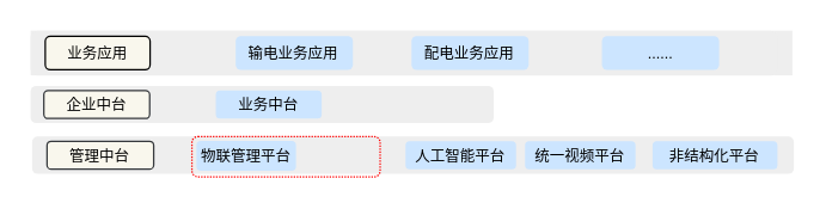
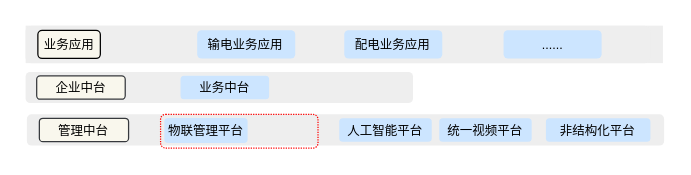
  <mxCell id="0" />
  <mxCell id="1" parent="0" />
  <mxCell id="2" value="" style="group" vertex="1" connectable="0" parent="1"><mxGeometry x="20" y="20" width="511" height="95" as="geometry" /></mxCell>
  <mxCell id="3" value="" style="group;fillColor=#eeeeee;strokeColor=none;fontSize=10;" vertex="1" connectable="0" parent="2"><mxGeometry width="510" height="30" as="geometry" /></mxCell>
  <mxCell id="4" value="" style="rounded=1;whiteSpace=wrap;html=1;fillColor=#eeeeee;strokeColor=none;fontSize=10;" vertex="1" parent="3"><mxGeometry width="500" height="30" as="geometry" /></mxCell>
- <mxCell id="5" value="业务应用" style="rounded=1;whiteSpace=wrap;html=1;fillColor=#f9f7ed;strokeColor=default;fontSize=10;" vertex="1" parent="3"><mxGeometry x="9.81" y="3.75" width="70.19" height="22.5" as="geometry" /></mxCell>
+ <mxCell id="5" value="业务应用" style="rounded=1;whiteSpace=wrap;html=1;fillColor=#f9f7ed;strokeColor=default;fontSize=10;" vertex="1" parent="3"><mxGeometry x="9.81" y="3.75" width="50" height="22.5" as="geometry" /></mxCell>
  <mxCell id="6" value="输电业务应用" style="rounded=1;whiteSpace=wrap;html=1;fillColor=#cce5ff;strokeColor=none;fontSize=10;" vertex="1" parent="3"><mxGeometry x="137.308" y="3.75" width="78.462" height="22.5" as="geometry" /></mxCell>
  <mxCell id="7" value="配电业务应用" style="rounded=1;whiteSpace=wrap;html=1;fillColor=#cce5ff;strokeColor=none;fontSize=10;" vertex="1" parent="3"><mxGeometry x="255" y="3.75" width="78.462" height="22.5" as="geometry" /></mxCell>
  <mxCell id="8" value="......" style="rounded=1;whiteSpace=wrap;html=1;fillColor=#cce5ff;strokeColor=none;fontSize=10;" vertex="1" parent="3"><mxGeometry x="382.5" y="3.75" width="78.462" height="22.5" as="geometry" /></mxCell>
  <mxCell id="9" value="" style="group;fontSize=10;" vertex="1" connectable="0" parent="2"><mxGeometry y="37" width="310" height="25" as="geometry" /></mxCell>
  <mxCell id="10" value="" style="rounded=1;whiteSpace=wrap;html=1;fillColor=#eeeeee;strokeColor=none;fontSize=10;" vertex="1" parent="9"><mxGeometry width="310" height="25" as="geometry" /></mxCell>
  <mxCell id="11" value="" style="group;fontSize=10;" vertex="1" connectable="0" parent="9"><mxGeometry x="8.857" y="3.125" width="292.286" height="18.75" as="geometry" /></mxCell>
  <mxCell id="12" value="企业中台" style="rounded=1;whiteSpace=wrap;html=1;fillColor=#f9f7ed;strokeColor=#36393d;fontSize=10;" vertex="1" parent="11"><mxGeometry width="70.857" height="18.75" as="geometry" /></mxCell>
  <mxCell id="13" value="业务中台" style="rounded=1;whiteSpace=wrap;html=1;fillColor=#cce5ff;strokeColor=none;fontSize=10;" vertex="1" parent="11"><mxGeometry x="115.143" width="70.857" height="18.75" as="geometry" /></mxCell>
  <mxCell id="14" value="" style="group" vertex="1" connectable="0" parent="2"><mxGeometry x="1" y="71" width="510" height="25" as="geometry" /></mxCell>
  <mxCell id="15" value="" style="rounded=1;whiteSpace=wrap;html=1;fillColor=#eeeeee;strokeColor=none;container=0;fontSize=10;" vertex="1" parent="14"><mxGeometry width="510.0" height="25" as="geometry" /></mxCell>
  <mxCell id="16" value="非结构化平台" style="rounded=1;whiteSpace=wrap;html=1;fillColor=#cce5ff;strokeColor=none;container=0;fontSize=10;" vertex="1" parent="14"><mxGeometry x="415.4" y="3.13" width="83.6" height="18.75" as="geometry" /></mxCell>
  <mxCell id="17" value="管理中台" style="rounded=1;whiteSpace=wrap;html=1;fillColor=#f9f7ed;strokeColor=#36393d;container=0;fontSize=10;" vertex="1" parent="14"><mxGeometry x="10.001" y="3.125" width="71.4" height="18.75" as="geometry" /></mxCell>
  <mxCell id="18" value="统一视频平台" style="rounded=1;whiteSpace=wrap;html=1;fillColor=#cce5ff;strokeColor=none;container=0;fontSize=10;" vertex="1" parent="14"><mxGeometry x="330" y="3.13" width="74" height="18.75" as="geometry" /></mxCell>
  <mxCell id="19" value="人工智能平台" style="rounded=1;whiteSpace=wrap;html=1;fillColor=#cce5ff;strokeColor=none;container=0;fontSize=10;" vertex="1" parent="14"><mxGeometry x="250" y="3.13" width="74" height="18.75" as="geometry" /></mxCell>
  <mxCell id="20" value="" style="group" vertex="1" connectable="0" parent="14"><mxGeometry x="110" y="3" width="120" height="20.94" as="geometry" /></mxCell>
  <mxCell id="21" value="物联管理平台" style="rounded=1;whiteSpace=wrap;html=1;fillColor=#cce5ff;strokeColor=none;container=0;fontSize=10;" vertex="1" parent="20"><mxGeometry width="66.672" height="20.0" as="geometry" /></mxCell>
  <mxCell id="22" value="" style="rounded=1;whiteSpace=wrap;html=1;fillColor=none;strokeColor=#FF0000;container=0;fontSize=10;dashed=1;dashPattern=1 1;" vertex="1" parent="20"><mxGeometry x="-3" y="-3" width="126" height="27" as="geometry" /></mxCell>
